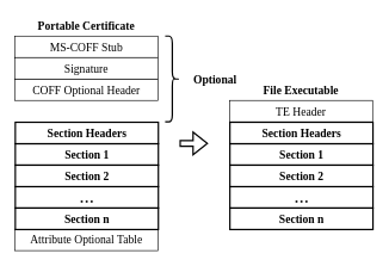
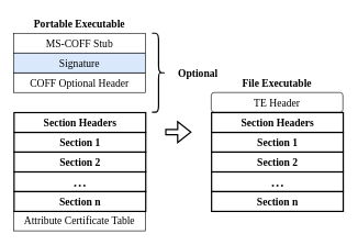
  <mxCell id="0" />
  <mxCell id="1" parent="0" />
  <mxCell id="2" value="&lt;font style=&quot;font-size: 16px;&quot; face=&quot;LMRoman10-Regular&quot;&gt;MS-COFF Stub&lt;/font&gt;" style="rounded=0;whiteSpace=wrap;html=1;" parent="1" vertex="1"><mxGeometry x="20" y="50" width="200" height="30" as="geometry" /></mxCell>
  <mxCell id="3" value="&lt;font style=&quot;font-size: 16px;&quot; face=&quot;LMRoman10-Regular&quot;&gt;COFF Optional Header&lt;br&gt;&lt;/font&gt;" style="rounded=0;whiteSpace=wrap;html=1;strokeColor=default;fillStyle=auto;gradientColor=none;" parent="1" vertex="1"><mxGeometry x="20" y="110" width="200" height="30" as="geometry" /></mxCell>
  <mxCell id="4" value="&lt;font style=&quot;font-size: 16px;&quot; face=&quot;LMRoman10-Regular&quot;&gt;Section 1&lt;/font&gt;" style="rounded=0;whiteSpace=wrap;html=1;strokeWidth=2;fontStyle=1" parent="1" vertex="1"><mxGeometry x="20.5" y="200.5" width="200" height="30" as="geometry" /></mxCell>
  <mxCell id="5" value="&lt;span style=&quot;caret-color: rgb(34, 34, 34); color: rgb(34, 34, 34); font-size: 20.57px; text-align: left;&quot;&gt;&lt;font face=&quot;LMRoman10-Regular&quot;&gt;…&lt;/font&gt;&lt;/span&gt;" style="rounded=0;whiteSpace=wrap;html=1;fillColor=default;fillStyle=solid;strokeWidth=2;strokeColor=default;perimeterSpacing=0;shadow=0;glass=0;gradientColor=none;gradientDirection=north;fontStyle=1" parent="1" vertex="1"><mxGeometry x="20.5" y="260.5" width="200" height="30" as="geometry" /></mxCell>
- <mxCell id="6" value="&lt;font style=&quot;font-size: 16px;&quot; face=&quot;LMRoman10-Regular&quot;&gt;Attribute Optional Table&lt;/font&gt;" style="rounded=0;whiteSpace=wrap;html=1;fillColor=#FFFFFF;" parent="1" vertex="1"><mxGeometry x="20" y="320" width="200" height="30" as="geometry" /></mxCell>
- <mxCell id="7" value="&lt;font style=&quot;font-size: 16px;&quot; face=&quot;LMRoman10-Regular&quot;&gt;Signature&lt;/font&gt;" style="rounded=0;whiteSpace=wrap;html=1;" parent="1" vertex="1"><mxGeometry x="20" y="80" width="200" height="30" as="geometry" /></mxCell>
+ <mxCell id="6" value="&lt;font style=&quot;font-size: 16px;&quot; face=&quot;LMRoman10-Regular&quot;&gt;Attribute Certificate Table&lt;/font&gt;" style="rounded=0;whiteSpace=wrap;html=1;fillColor=#FFFFFF;" parent="1" vertex="1"><mxGeometry x="20" y="320" width="200" height="30" as="geometry" /></mxCell>
+ <mxCell id="7" value="&lt;font style=&quot;font-size: 16px;&quot; face=&quot;LMRoman10-Regular&quot;&gt;Signature&lt;/font&gt;" style="rounded=0;whiteSpace=wrap;html=1;fillColor=#dae8fc;" parent="1" vertex="1"><mxGeometry x="20" y="80" width="200" height="30" as="geometry" /></mxCell>
  <mxCell id="8" value="&lt;font style=&quot;font-size: 16px;&quot; face=&quot;LMRoman10-Regular&quot;&gt;Section 2&lt;/font&gt;" style="rounded=0;whiteSpace=wrap;html=1;strokeWidth=2;fontStyle=1" parent="1" vertex="1"><mxGeometry x="20.5" y="230.5" width="200" height="30" as="geometry" /></mxCell>
  <mxCell id="9" value="&lt;font style=&quot;font-size: 16px;&quot; face=&quot;LMRoman10-Regular&quot;&gt;Section 1&lt;/font&gt;" style="rounded=0;whiteSpace=wrap;html=1;strokeWidth=2;fontStyle=1" parent="1" vertex="1"><mxGeometry x="320.5" y="200.5" width="200" height="30" as="geometry" /></mxCell>
  <mxCell id="10" value="&lt;span style=&quot;caret-color: rgb(34, 34, 34); color: rgb(34, 34, 34); font-size: 20.57px; text-align: left;&quot;&gt;&lt;font face=&quot;LMRoman10-Regular&quot;&gt;…&lt;/font&gt;&lt;/span&gt;" style="rounded=0;whiteSpace=wrap;html=1;fillColor=default;fillStyle=solid;strokeWidth=2;strokeColor=default;perimeterSpacing=0;shadow=0;glass=0;gradientColor=none;gradientDirection=north;fontStyle=1" parent="1" vertex="1"><mxGeometry x="320.5" y="260.5" width="200" height="30" as="geometry" /></mxCell>
  <mxCell id="11" value="&lt;font style=&quot;font-size: 16px;&quot; face=&quot;LMRoman10-Regular&quot;&gt;Section n&lt;/font&gt;" style="rounded=0;whiteSpace=wrap;html=1;strokeWidth=2;fontStyle=1" parent="1" vertex="1"><mxGeometry x="320.5" y="290.5" width="200" height="30" as="geometry" /></mxCell>
  <mxCell id="12" value="&lt;font style=&quot;font-size: 16px;&quot; face=&quot;LMRoman10-Regular&quot;&gt;Section 2&lt;/font&gt;" style="rounded=0;whiteSpace=wrap;html=1;strokeWidth=2;fontStyle=1" parent="1" vertex="1"><mxGeometry x="320.5" y="230.5" width="200" height="30" as="geometry" /></mxCell>
- <mxCell id="13" value="&lt;font style=&quot;font-size: 16px;&quot; face=&quot;LMRoman10-Regular&quot;&gt;TE Header&lt;br&gt;&lt;/font&gt;" style="rounded=0;whiteSpace=wrap;html=1;strokeColor=default;fillStyle=auto;gradientColor=none;" parent="1" vertex="1"><mxGeometry x="320" y="140" width="200" height="30" as="geometry" /></mxCell>
+ <mxCell id="13" value="&lt;font style=&quot;font-size: 16px;&quot; face=&quot;LMRoman10-Regular&quot;&gt;TE Header&lt;br&gt;&lt;/font&gt;" style="whiteSpace=wrap;html=1;strokeColor=default;fillStyle=auto;gradientColor=none;rounded=1;" parent="1" vertex="1"><mxGeometry x="320" y="140" width="200" height="30" as="geometry" /></mxCell>
  <mxCell id="14" value="" style="shape=flexArrow;endArrow=classic;html=1;rounded=0;endWidth=21.666;endSize=6;width=6.927;startSize=6;strokeWidth=2;" parent="1" edge="1"><mxGeometry x="0.5" y="-150" width="50" height="50" relative="1" as="geometry"><mxPoint x="250" y="200" as="sourcePoint" /><mxPoint x="290" y="200" as="targetPoint" /><mxPoint as="offset" /></mxGeometry></mxCell>
- <mxCell id="15" value="&lt;b&gt;Portable Certificate&lt;/b&gt;" style="text;html=1;strokeColor=none;fillColor=none;align=center;verticalAlign=middle;whiteSpace=wrap;rounded=0;fontFamily=LMRoman10-Regular;fontSize=16;fontColor=default;" parent="1" vertex="1"><mxGeometry x="20" y="20" width="200" height="30" as="geometry" /></mxCell>
+ <mxCell id="15" value="&lt;b&gt;Portable Executable&lt;/b&gt;" style="text;html=1;strokeColor=none;fillColor=none;align=center;verticalAlign=middle;whiteSpace=wrap;rounded=0;fontFamily=LMRoman10-Regular;fontSize=16;fontColor=default;" parent="1" vertex="1"><mxGeometry x="20" y="20" width="200" height="30" as="geometry" /></mxCell>
  <mxCell id="16" value="&lt;b&gt;File Executable&lt;/b&gt;" style="text;html=1;strokeColor=none;fillColor=none;align=center;verticalAlign=middle;whiteSpace=wrap;rounded=0;fontFamily=LMRoman10-Regular;fontSize=16;fontColor=default;" parent="1" vertex="1"><mxGeometry x="320" y="110" width="200" height="30" as="geometry" /></mxCell>
  <mxCell id="17" value="" style="shape=curlyBracket;whiteSpace=wrap;html=1;rounded=1;flipH=1;labelPosition=right;verticalLabelPosition=middle;align=left;verticalAlign=middle;strokeColor=default;strokeWidth=2;fillColor=none;fontSize=12;" parent="1" vertex="1"><mxGeometry x="230" y="50" width="20" height="120" as="geometry" /></mxCell>
  <mxCell id="18" value="&lt;font face=&quot;LMMonoLt10-Regular&quot; style=&quot;font-size: 16px;&quot;&gt;Optional&lt;/font&gt;" style="text;html=1;strokeColor=none;fillColor=none;align=center;verticalAlign=middle;whiteSpace=wrap;rounded=0;strokeWidth=2;fontStyle=1" parent="1" vertex="1"><mxGeometry x="270" y="95" width="60" height="30" as="geometry" /></mxCell>
  <mxCell id="19" value="&lt;font style=&quot;font-size: 16px;&quot; face=&quot;LMRoman10-Regular&quot;&gt;Section Headers&lt;/font&gt;" style="rounded=0;whiteSpace=wrap;html=1;strokeWidth=2;fontStyle=1" parent="1" vertex="1"><mxGeometry x="20.5" y="170.5" width="200" height="30" as="geometry" /></mxCell>
  <mxCell id="20" value="&lt;font style=&quot;font-size: 16px;&quot; face=&quot;LMRoman10-Regular&quot;&gt;Section n&lt;/font&gt;" style="rounded=0;whiteSpace=wrap;html=1;strokeWidth=2;fontStyle=1" parent="1" vertex="1"><mxGeometry x="20.5" y="290.5" width="200" height="30" as="geometry" /></mxCell>
  <mxCell id="21" value="&lt;font style=&quot;font-size: 16px;&quot; face=&quot;LMRoman10-Regular&quot;&gt;Section Headers&lt;/font&gt;" style="rounded=0;whiteSpace=wrap;html=1;strokeWidth=2;fontStyle=1" parent="1" vertex="1"><mxGeometry x="320.5" y="170.5" width="200" height="30" as="geometry" /></mxCell>
